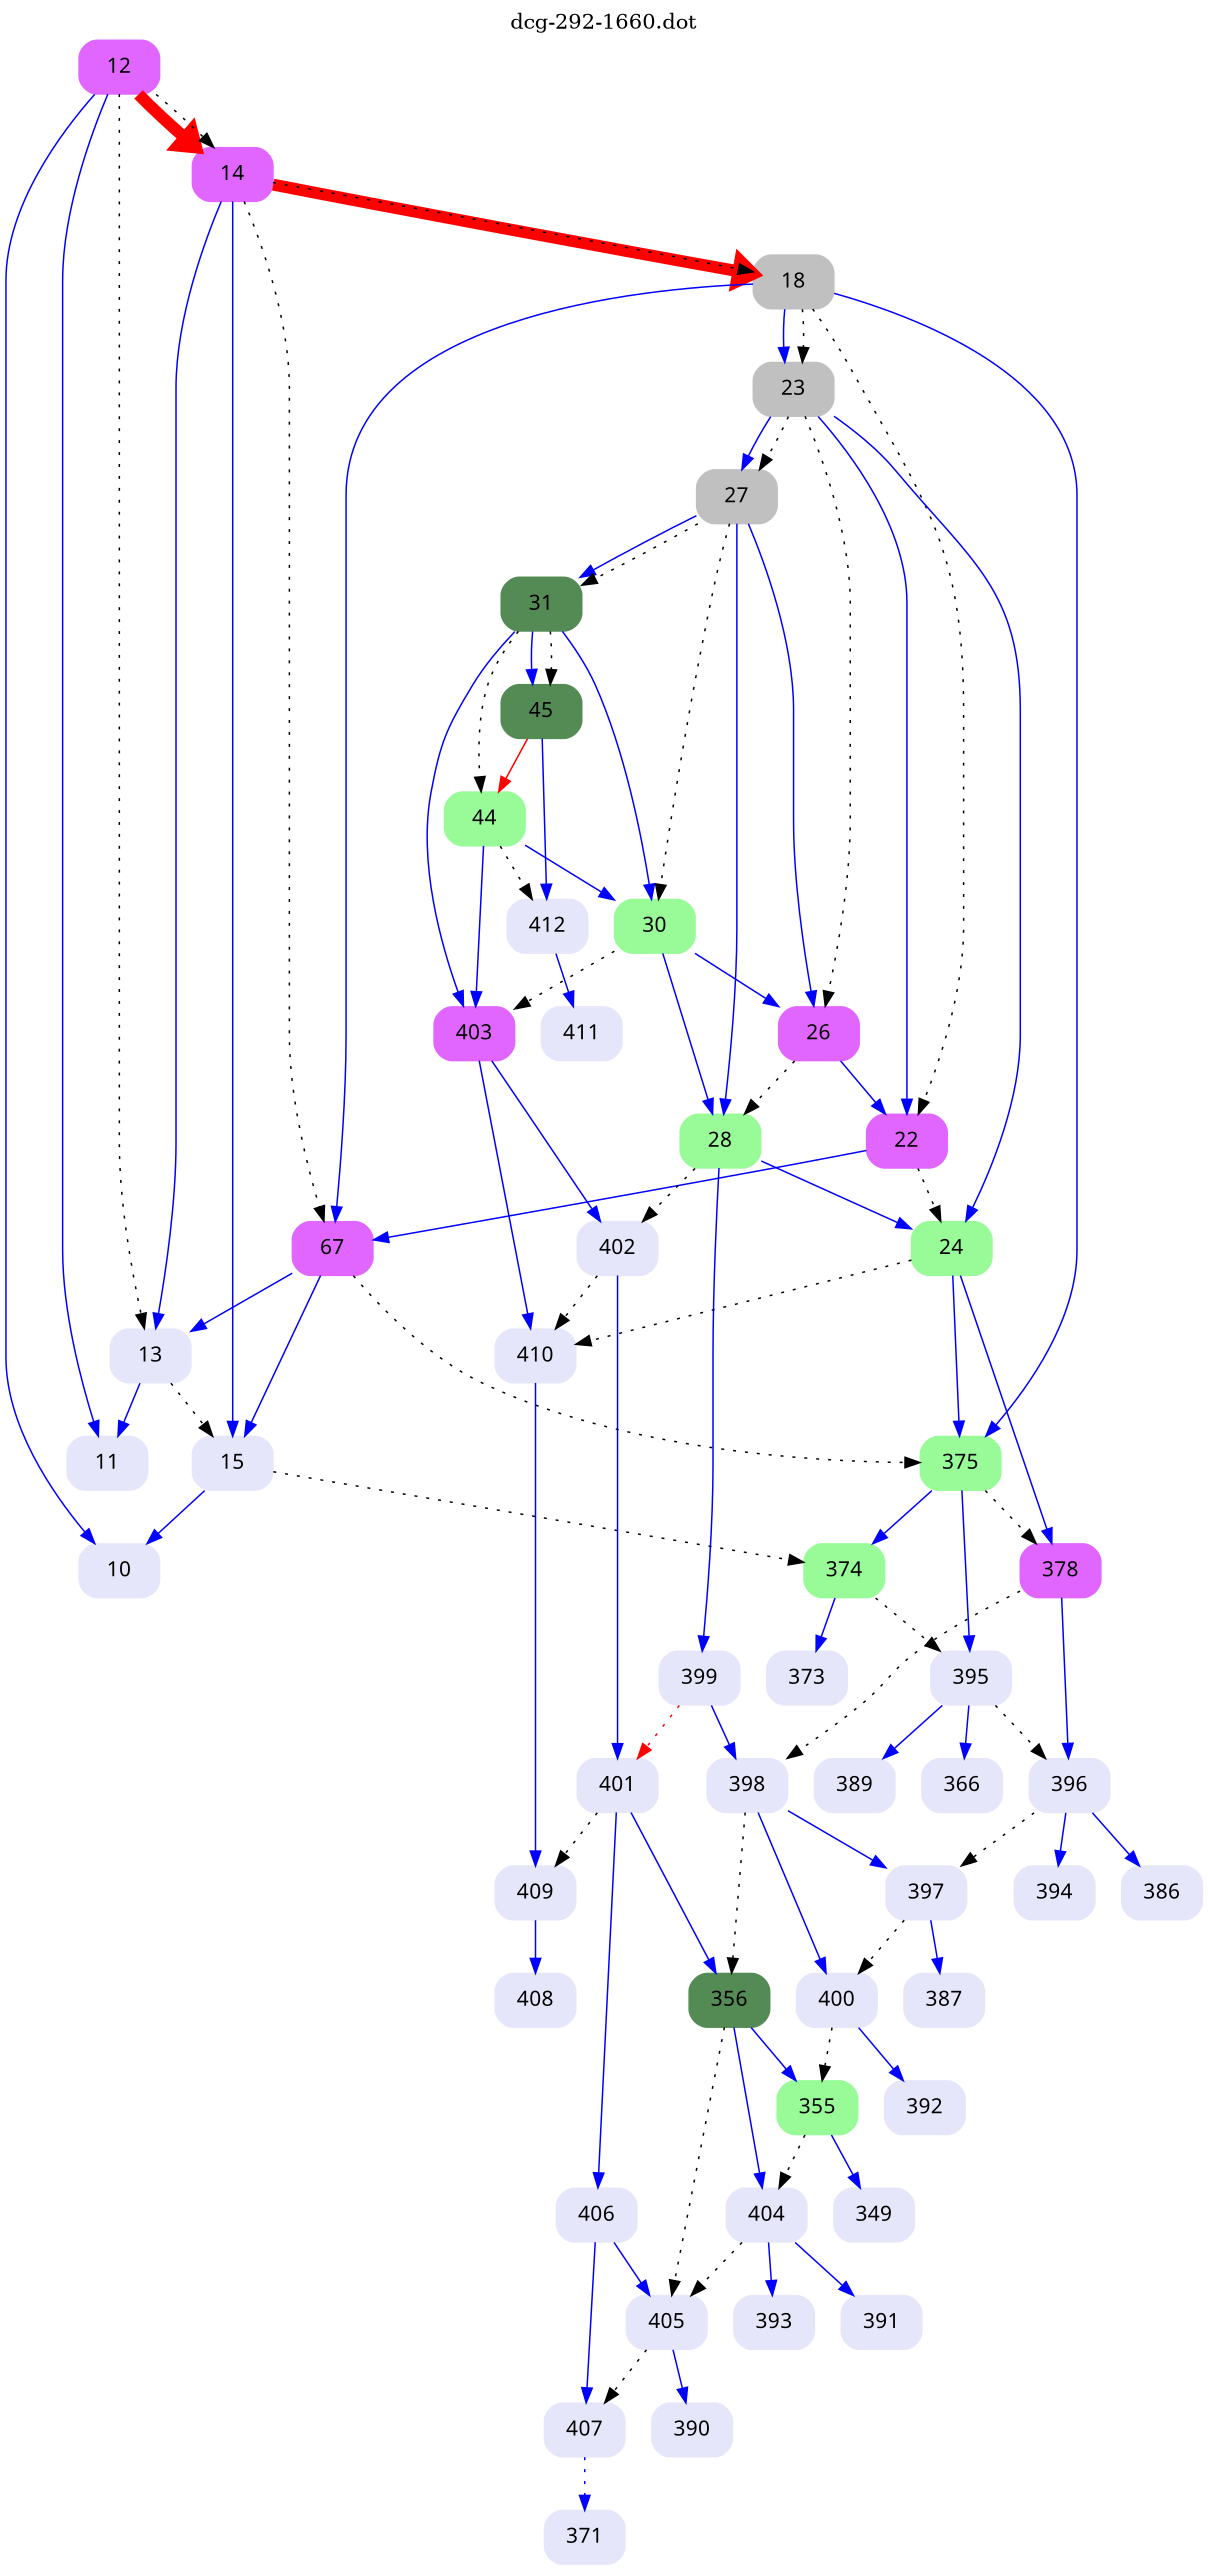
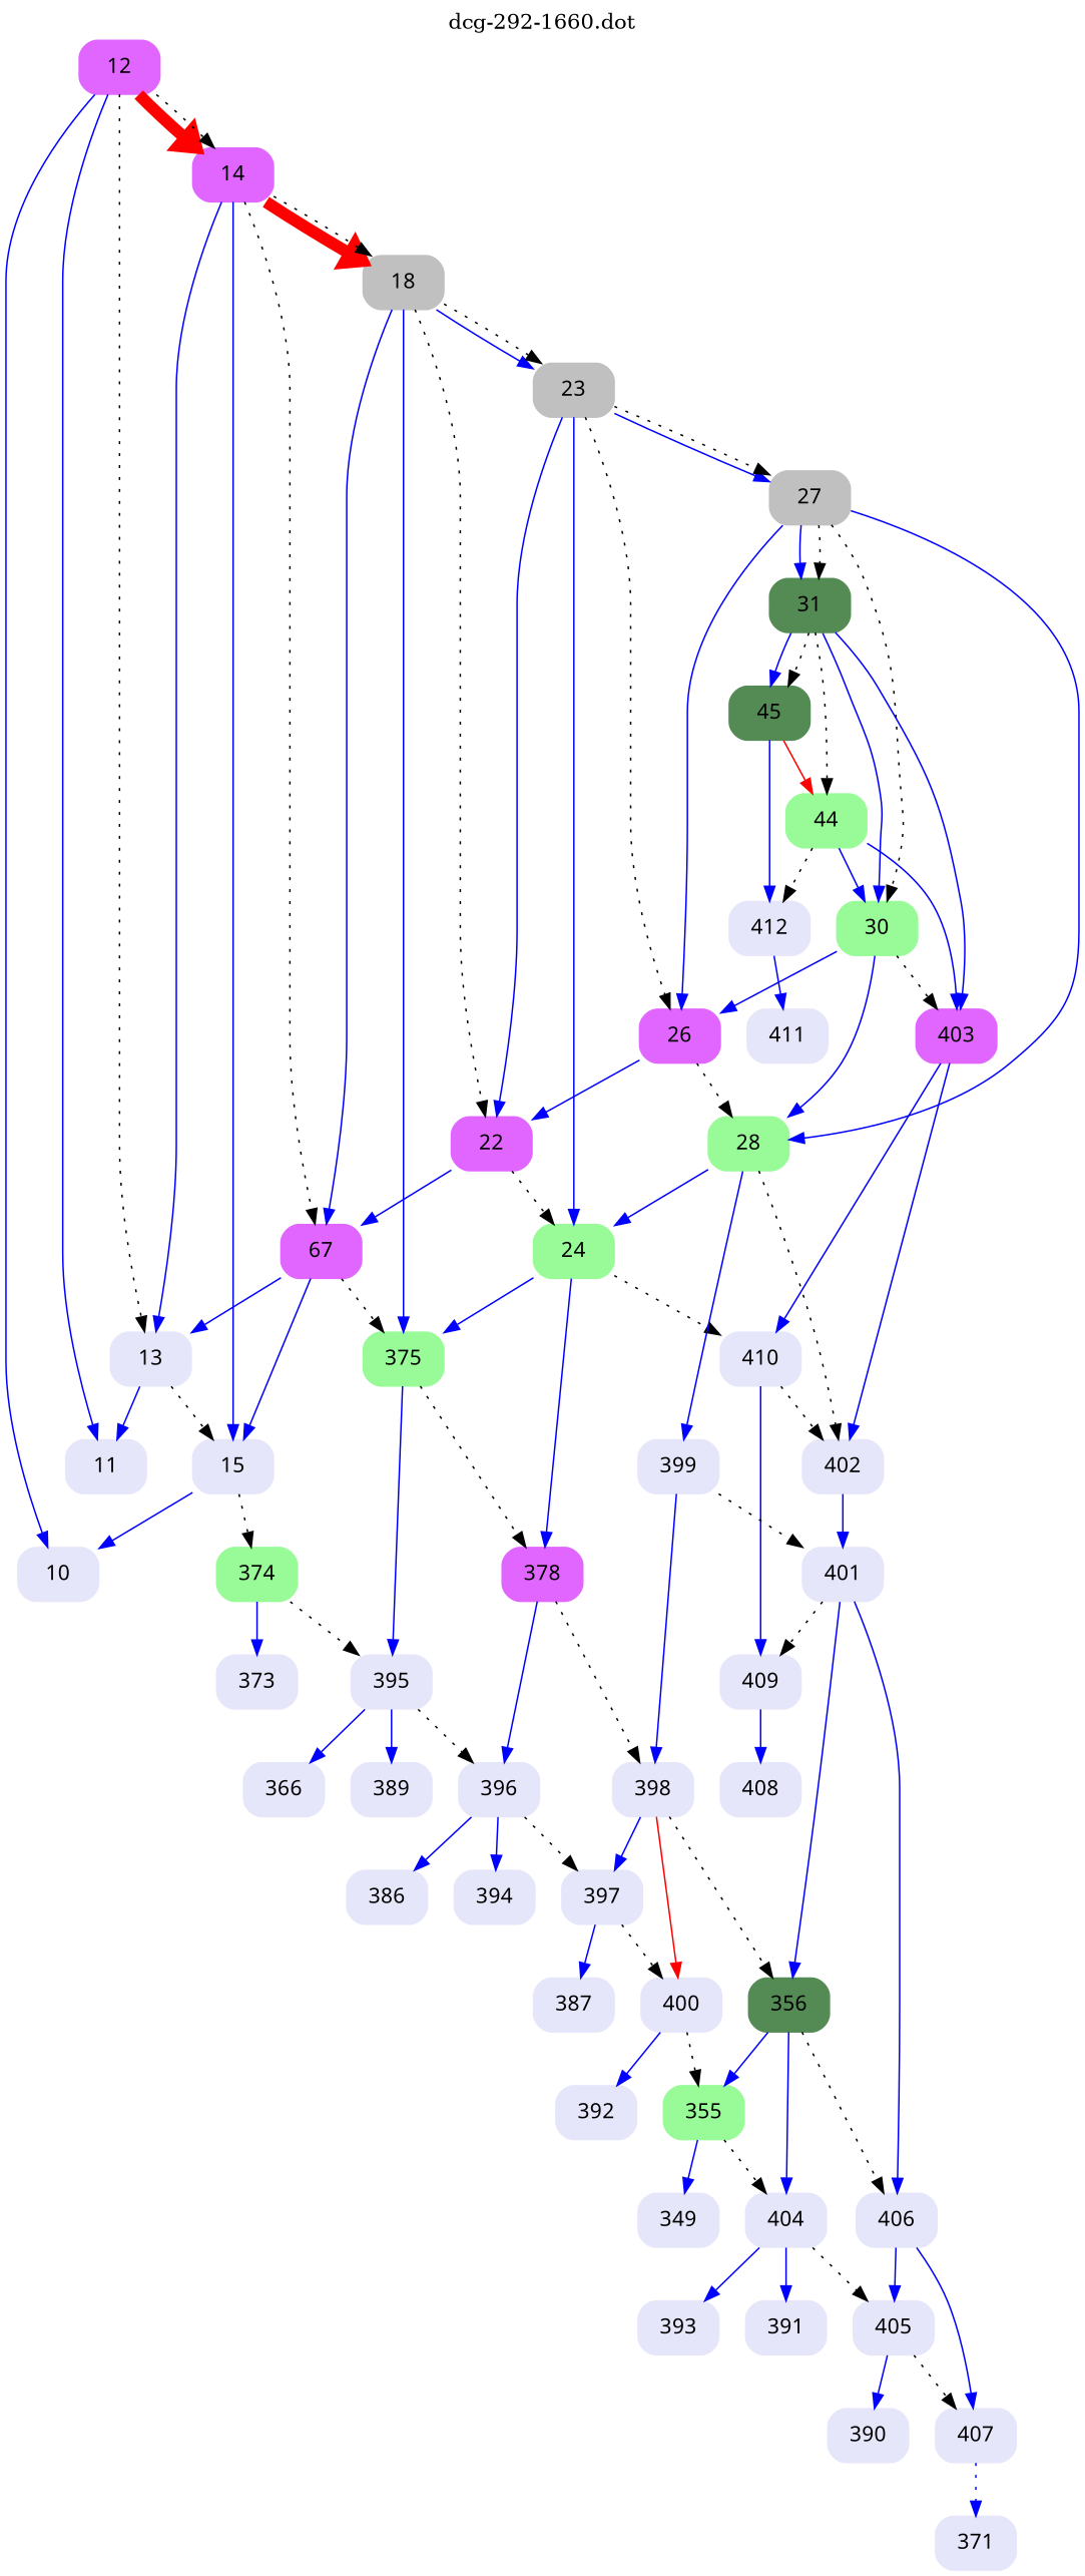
  digraph {
    label="dcg-292-1660.dot"
    labelloc=t
    node [color=lavender fontname="sans-serif" shape=box style="rounded,filled"]
    edge [color=blue penwidth=1]
    n1 [color=mediumorchid1 label=12]
    n2 [label=11]
    n3 [label=10]
    n4 [color=mediumorchid1 label=14]
    n5 [label=13]
    n6 [label=15]
    n7 [color=grey label=18]
    n8 [color=mediumorchid1 label=67]
    n9 [color=palegreen label=374]
    n10 [color=palegreen label=375]
    n11 [color=grey label=23]
    n12 [color=mediumorchid1 label=22]
    n13 [label=395]
    n14 [label=373]
    n15 [color=mediumorchid1 label=378]
    n16 [color=palegreen label=24]
    n17 [color=grey label=27]
    n18 [color=mediumorchid1 label=26]
    n19 [label=398]
    n20 [label=396]
    n21 [label=389]
    n22 [label=366]
    n23 [label=410]
    n24 [color=palegreen label=28]
    n25 [color=palegreen4 label=31]
    n26 [color=palegreen label=30]
    n27 [label=399]
    n28 [label=401]
    n29 [label=402]
    n30 [color=mediumorchid1 label=403]
    n31 [color=palegreen4 label=45]
    n32 [color=palegreen label=44]
    n33 [label=412]
    n34 [label=409]
    n35 [label=411]
    n36 [color=palegreen4 label=356]
    n37 [label=406]
    n38 [label=408]
    n39 [color=palegreen label=355]
    n40 [label=404]
    n41 [label=405]
    n42 [label=407]
    n43 [label=349]
    n44 [label=393]
    n45 [label=391]
    n46 [label=390]
    n47 [label=371]
    n48 [label=397]
    n49 [label=400]
    n50 [label=387]
    n51 [label=392]
    n52 [label=394]
    n53 [label=386]
    n1 -> n2
    n1 -> n3
    n1 -> n4 [color=red penwidth=8]
    n1 -> n4 [style=dotted color="" penwidth=""]
    n1 -> n5 [style=dotted color="" penwidth=""]
    n4 -> n5
    n4 -> n6
    n4 -> n7 [color=red penwidth=8]
    n4 -> n7 [style=dotted color="" penwidth=""]
    n4 -> n8 [style=dotted color="" penwidth=""]
    n5 -> n2
    n5 -> n6 [style=dotted color="" penwidth=""]
    n6 -> n3
    n6 -> n9 [style=dotted color="" penwidth=""]
    n7 -> n8
    n7 -> n10
    n7 -> n11
    n7 -> n11 [style=dotted color="" penwidth=""]
    n7 -> n12 [style=dotted color="" penwidth=""]
    n8 -> n5
    n8 -> n6
    n8 -> n10 [style=dotted color="" penwidth=""]
    n9 -> n13 [style=dotted color="" penwidth=""]
    n9 -> n14
-   n10 -> n9
    n10 -> n13
    n10 -> n15 [style=dotted color="" penwidth=""]
    n11 -> n12
    n11 -> n16
    n11 -> n17
    n11 -> n17 [style=dotted color="" penwidth=""]
    n11 -> n18 [style=dotted color="" penwidth=""]
    n12 -> n8
    n12 -> n16 [style=dotted color="" penwidth=""]
    n13 -> n20 [style=dotted color="" penwidth=""]
    n13 -> n21
    n13 -> n22
    n15 -> n19 [style=dotted color="" penwidth=""]
    n15 -> n20
    n16 -> n10
    n16 -> n15
    n16 -> n23 [style=dotted color="" penwidth=""]
    n17 -> n18
    n17 -> n24
    n17 -> n25
    n17 -> n25 [style=dotted color="" penwidth=""]
    n17 -> n26 [style=dotted color="" penwidth=""]
    n18 -> n12
    n18 -> n24 [style=dotted color="" penwidth=""]
    n19 -> n36 [style=dotted color="" penwidth=""]
    n19 -> n48
-   n19 -> n49
+   n19 -> n49 [color=red]
    n20 -> n48 [style=dotted color="" penwidth=""]
    n20 -> n52
    n20 -> n53
    n23 -> n34
    n24 -> n16
    n24 -> n27
    n24 -> n29 [style=dotted color="" penwidth=""]
    n25 -> n26
    n25 -> n30
    n25 -> n31
    n25 -> n31 [style=dotted color="" penwidth=""]
    n25 -> n32 [style=dotted color="" penwidth=""]
    n26 -> n18
    n26 -> n24
    n26 -> n30 [style=dotted color="" penwidth=""]
    n27 -> n19
-   n27 -> n28 [style=dotted color=red penwidth=""]
+   n27 -> n28 [style=dotted color="" penwidth=""]
    n28 -> n34 [style=dotted color="" penwidth=""]
    n28 -> n36
    n28 -> n37
-   n29 -> n23 [style=dotted color="" penwidth=""]
+   n23 -> n29 [style=dotted color="" penwidth=""]
    n29 -> n28
    n30 -> n23
    n30 -> n29
    n31 -> n32 [color=red]
    n31 -> n33
    n32 -> n26
    n32 -> n30
    n32 -> n33 [style=dotted color="" penwidth=""]
    n33 -> n35
    n34 -> n38
-   n36 -> n41 [style=dotted color="" penwidth=""]
+   n36 -> n37 [style=dotted color="" penwidth=""]
    n36 -> n39
    n36 -> n40
    n37 -> n41
    n37 -> n42
    n39 -> n40 [style=dotted color="" penwidth=""]
    n39 -> n43
    n40 -> n41 [style=dotted color="" penwidth=""]
    n40 -> n44
    n40 -> n45
    n41 -> n42 [style=dotted color="" penwidth=""]
    n41 -> n46
    n42 -> n47 [style=dotted]
    n48 -> n49 [style=dotted color="" penwidth=""]
    n48 -> n50
    n49 -> n39 [style=dotted color="" penwidth=""]
    n49 -> n51
  }
